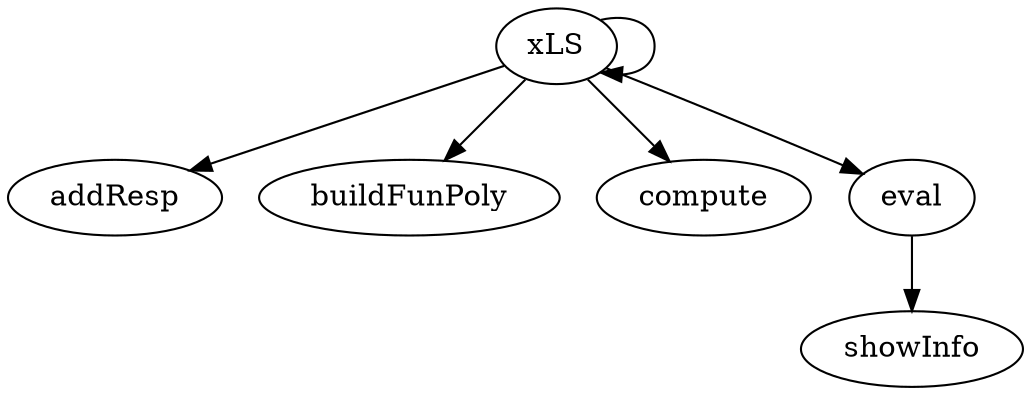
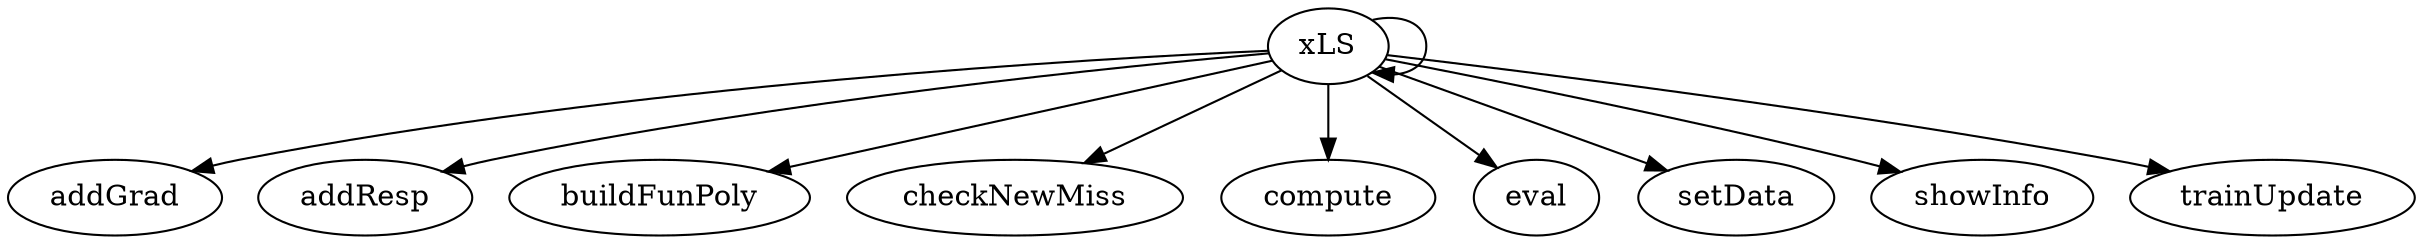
  digraph {
    xLS
+   addGrad
    addResp
    buildFunPoly
+   checkNewMiss
    compute
    eval
+   setData
    showInfo
+   trainUpdate
    xLS -> xLS
+   xLS -> addGrad
    xLS -> addResp
    xLS -> buildFunPoly
+   xLS -> checkNewMiss
    xLS -> compute
    xLS -> eval
-   eval -> showInfo
+   xLS -> setData
+   xLS -> showInfo
+   xLS -> trainUpdate
  }
